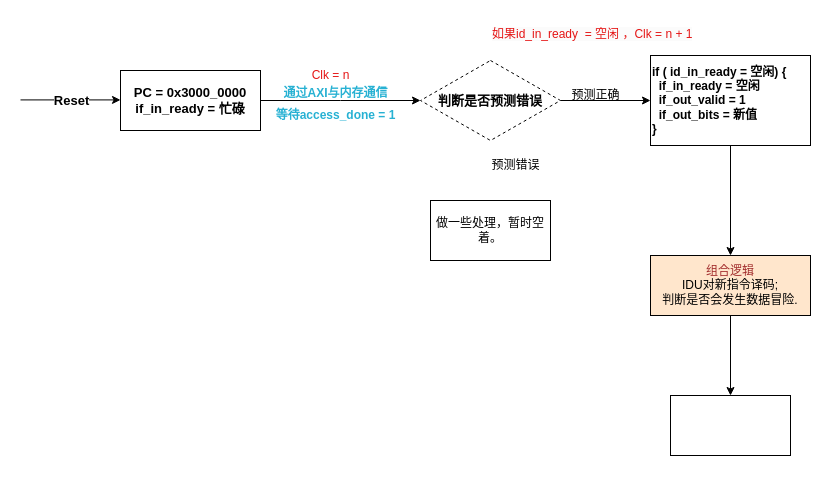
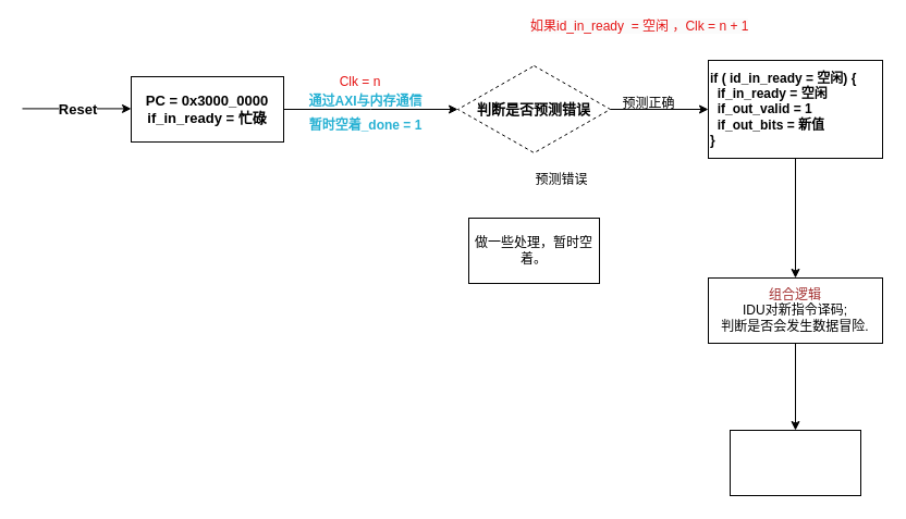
  <mxCell id="0" />
  <mxCell id="1" parent="0" />
  <mxCell id="2" value="" style="group" vertex="1" connectable="0" parent="1"><mxGeometry x="20" y="60" width="540" height="80" as="geometry" /></mxCell>
  <mxCell id="3" value="" style="group" vertex="1" connectable="0" parent="2"><mxGeometry y="10" width="260" height="60" as="geometry" /></mxCell>
  <mxCell id="4" value="PC = 0x3000_0000&lt;div style=&quot;font-size: 13px;&quot;&gt;if_in_ready = 忙碌&lt;/div&gt;" style="rounded=0;whiteSpace=wrap;html=1;fontSize=13;fontStyle=1" vertex="1" parent="3"><mxGeometry x="100" width="140" height="60" as="geometry" /></mxCell>
  <mxCell id="5" value="" style="endArrow=classic;html=1;rounded=0;" edge="1" parent="3"><mxGeometry relative="1" as="geometry"><mxPoint y="29.41" as="sourcePoint" /><mxPoint x="100" y="29.41" as="targetPoint" /></mxGeometry></mxCell>
  <mxCell id="6" value="Reset" style="edgeLabel;resizable=0;html=1;;align=center;verticalAlign=middle;fontSize=13;fontStyle=1" connectable="0" vertex="1" parent="5"><mxGeometry relative="1" as="geometry" /></mxCell>
  <mxCell id="7" value="" style="edgeStyle=orthogonalEdgeStyle;rounded=0;orthogonalLoop=1;jettySize=auto;html=1;" edge="1" parent="2" source="4"><mxGeometry relative="1" as="geometry"><mxPoint x="400" y="40" as="targetPoint" /></mxGeometry></mxCell>
  <mxCell id="8" value="通过AXI与内存通信" style="text;html=1;align=center;verticalAlign=middle;resizable=0;points=[];autosize=1;strokeColor=none;fillColor=none;fontStyle=1;fontColor=#27b1d3;" vertex="1" parent="2"><mxGeometry x="250" y="18" width="130" height="30" as="geometry" /></mxCell>
- <mxCell id="9" value="等待access_done = 1" style="text;html=1;align=center;verticalAlign=middle;resizable=0;points=[];autosize=1;strokeColor=none;fillColor=none;fontStyle=1;fontColor=#27b1d3;" vertex="1" parent="2"><mxGeometry x="245" y="40" width="140" height="30" as="geometry" /></mxCell>
+ <mxCell id="9" value="暂时空着_done = 1" style="text;html=1;align=center;verticalAlign=middle;resizable=0;points=[];autosize=1;strokeColor=none;fillColor=none;fontStyle=1;fontColor=#27b1d3;" vertex="1" parent="2"><mxGeometry x="245" y="40" width="140" height="30" as="geometry" /></mxCell>
  <mxCell id="10" value="&lt;span style=&quot;font-size: 13px; font-weight: 700;&quot;&gt;判断是否预测错误&lt;/span&gt;" style="rhombus;whiteSpace=wrap;html=1;dashed=1;" vertex="1" parent="2"><mxGeometry x="400" width="140" height="80" as="geometry" /></mxCell>
  <mxCell id="11" value="Clk = n" style="text;html=1;align=center;verticalAlign=middle;resizable=0;points=[];autosize=1;strokeColor=none;fillColor=none;fontColor=#e51515;" vertex="1" parent="2"><mxGeometry x="280" width="60" height="30" as="geometry" /></mxCell>
  <mxCell id="12" value="" style="edgeStyle=orthogonalEdgeStyle;rounded=0;orthogonalLoop=1;jettySize=auto;html=1;" edge="1" parent="1" source="13" target="20"><mxGeometry relative="1" as="geometry" /></mxCell>
  <mxCell id="13" value="&lt;b style=&quot;&quot;&gt;&lt;font style=&quot;font-size: 12px;&quot;&gt;if ( id_in_ready = 空闲) {&lt;/font&gt;&lt;/b&gt;&lt;div style=&quot;&quot;&gt;&lt;b&gt;&lt;font style=&quot;font-size: 12px;&quot;&gt;&amp;nbsp; if_in_ready = 空闲&lt;/font&gt;&lt;/b&gt;&lt;/div&gt;&lt;div style=&quot;&quot;&gt;&lt;b&gt;&lt;font style=&quot;font-size: 12px;&quot;&gt;&amp;nbsp; if_out_valid = 1&lt;/font&gt;&lt;/b&gt;&lt;/div&gt;&lt;div style=&quot;&quot;&gt;&lt;b&gt;&lt;font style=&quot;font-size: 12px;&quot;&gt;&amp;nbsp; if_out_bits = 新值&lt;/font&gt;&lt;/b&gt;&lt;/div&gt;&lt;div style=&quot;&quot;&gt;&lt;b style=&quot;&quot;&gt;&lt;font style=&quot;font-size: 12px;&quot;&gt;}&lt;/font&gt;&lt;/b&gt;&lt;/div&gt;" style="whiteSpace=wrap;html=1;align=left;" vertex="1" parent="1"><mxGeometry x="650" y="55" width="160" height="90" as="geometry" /></mxCell>
  <mxCell id="14" value="" style="edgeStyle=orthogonalEdgeStyle;rounded=0;orthogonalLoop=1;jettySize=auto;html=1;" edge="1" parent="1" source="10" target="13"><mxGeometry relative="1" as="geometry" /></mxCell>
  <mxCell id="15" value="预测正确" style="text;html=1;align=center;verticalAlign=middle;resizable=0;points=[];autosize=1;strokeColor=none;fillColor=none;" vertex="1" parent="1"><mxGeometry x="560" y="80" width="70" height="30" as="geometry" /></mxCell>
- <mxCell id="16" value="&lt;span style=&quot;color: rgb(229, 21, 21); font-family: Helvetica; font-size: 12px; font-style: normal; font-variant-ligatures: normal; font-variant-caps: normal; font-weight: 400; letter-spacing: normal; orphans: 2; text-align: center; text-indent: 0px; text-transform: none; widows: 2; word-spacing: 0px; -webkit-text-stroke-width: 0px; white-space: nowrap; background-color: rgb(251, 251, 251); text-decoration-thickness: initial; text-decoration-style: initial; text-decoration-color: initial; display: inline !important; float: none;&quot;&gt;如果id_in_ready&amp;nbsp; = 空闲 ，Clk = n + 1&lt;/span&gt;" style="text;whiteSpace=wrap;html=1;" vertex="1" parent="1"><mxGeometry x="490" y="20" width="240" height="30" as="geometry" /></mxCell>
+ <mxCell id="16" value="&lt;span style=&quot;color: rgb(229, 21, 21); font-family: Helvetica; font-size: 12px; font-style: normal; font-variant-ligatures: normal; font-variant-caps: normal; font-weight: 400; letter-spacing: normal; orphans: 2; text-align: center; text-indent: 0px; text-transform: none; widows: 2; word-spacing: 0px; -webkit-text-stroke-width: 0px; white-space: nowrap; background-color: rgb(251, 251, 251); text-decoration-thickness: initial; text-decoration-style: initial; text-decoration-color: initial; display: inline !important; float: none;&quot;&gt;如果id_in_ready&amp;nbsp; = 空闲 ，Clk = n + 1&lt;/span&gt;" style="text;whiteSpace=wrap;html=1;" vertex="1" parent="1"><mxGeometry x="485" y="10" width="240" height="30" as="geometry" /></mxCell>
  <mxCell id="17" value="做一些处理，暂时空着。" style="whiteSpace=wrap;html=1;" vertex="1" parent="1"><mxGeometry x="430" y="200" width="120" height="60" as="geometry" /></mxCell>
  <mxCell id="18" value="预测错误" style="text;html=1;align=center;verticalAlign=middle;resizable=0;points=[];autosize=1;strokeColor=none;fillColor=none;horizontal=1;rotation=0;" vertex="1" parent="1"><mxGeometry x="480" y="150" width="70" height="30" as="geometry" /></mxCell>
  <mxCell id="19" value="" style="edgeStyle=orthogonalEdgeStyle;rounded=0;orthogonalLoop=1;jettySize=auto;html=1;" edge="1" parent="1" source="20" target="21"><mxGeometry relative="1" as="geometry" /></mxCell>
- <mxCell id="20" value="&lt;div style=&quot;&quot;&gt;&lt;span style=&quot;background-color: initial;&quot;&gt;&lt;font color=&quot;#a12b2b&quot;&gt;组合逻辑&lt;/font&gt;&lt;/span&gt;&lt;/div&gt;&lt;div&gt;IDU对新指令译码;&lt;/div&gt;&lt;div&gt;&lt;span style=&quot;background-color: initial;&quot;&gt;判断是否会发生数据冒险.&lt;/span&gt;&lt;/div&gt;" style="whiteSpace=wrap;html=1;align=center;fillColor=#ffe6cc;" vertex="1" parent="1"><mxGeometry x="650" y="255" width="160" height="60" as="geometry" /></mxCell>
+ <mxCell id="20" value="&lt;div style=&quot;&quot;&gt;&lt;span style=&quot;background-color: initial;&quot;&gt;&lt;font color=&quot;#a12b2b&quot;&gt;组合逻辑&lt;/font&gt;&lt;/span&gt;&lt;/div&gt;&lt;div&gt;IDU对新指令译码;&lt;/div&gt;&lt;div&gt;&lt;span style=&quot;background-color: initial;&quot;&gt;判断是否会发生数据冒险.&lt;/span&gt;&lt;/div&gt;" style="whiteSpace=wrap;html=1;align=center;" vertex="1" parent="1"><mxGeometry x="650" y="255" width="160" height="60" as="geometry" /></mxCell>
  <mxCell id="21" value="" style="whiteSpace=wrap;html=1;" vertex="1" parent="1"><mxGeometry x="670" y="395" width="120" height="60" as="geometry" /></mxCell>
